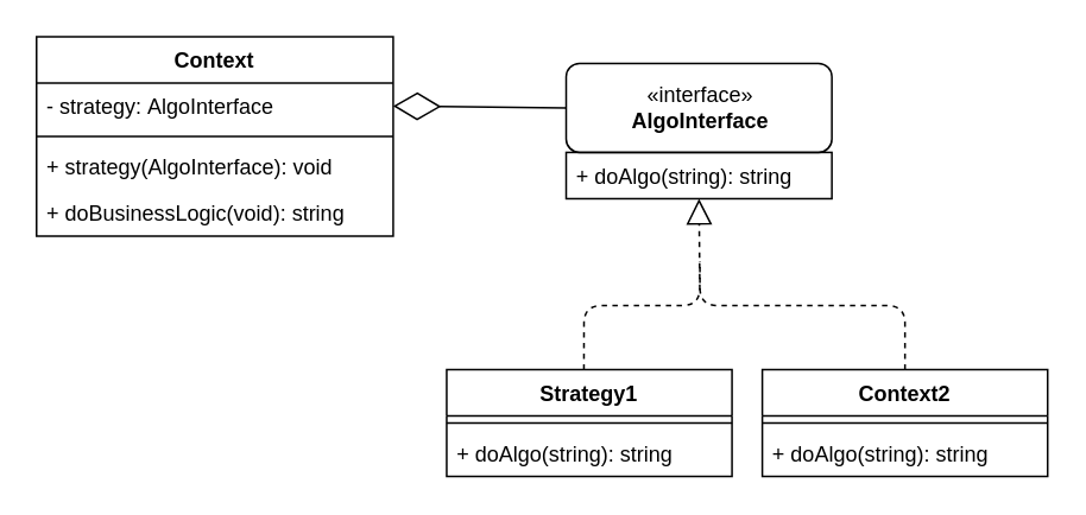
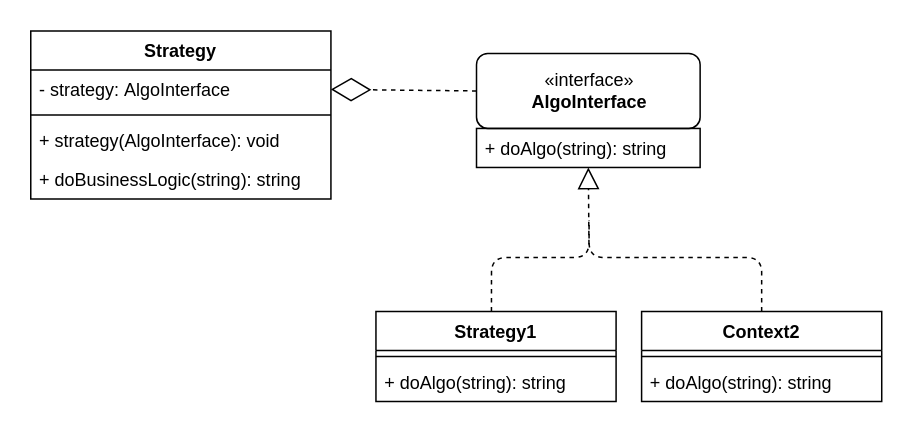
  <mxCell id="0" />
  <mxCell id="1" parent="0" />
- <mxCell id="2" value="Context" style="swimlane;fontStyle=1;align=center;verticalAlign=top;childLayout=stackLayout;horizontal=1;startSize=26;horizontalStack=0;resizeParent=1;resizeParentMax=0;resizeLast=0;collapsible=1;marginBottom=0;" parent="1" vertex="1"><mxGeometry x="20" y="20" width="200" height="112" as="geometry" /></mxCell>
+ <mxCell id="2" value="Strategy" style="swimlane;fontStyle=1;align=center;verticalAlign=top;childLayout=stackLayout;horizontal=1;startSize=26;horizontalStack=0;resizeParent=1;resizeParentMax=0;resizeLast=0;collapsible=1;marginBottom=0;" parent="1" vertex="1"><mxGeometry x="20" y="20" width="200" height="112" as="geometry" /></mxCell>
  <mxCell id="3" value="- strategy: AlgoInterface" style="text;strokeColor=none;fillColor=none;align=left;verticalAlign=top;spacingLeft=4;spacingRight=4;overflow=hidden;rotatable=0;points=[[0,0.5],[1,0.5]];portConstraint=eastwest;" parent="2" vertex="1"><mxGeometry y="26" width="200" height="26" as="geometry" /></mxCell>
  <mxCell id="4" value="" style="line;strokeWidth=1;fillColor=none;align=left;verticalAlign=middle;spacingTop=-1;spacingLeft=3;spacingRight=3;rotatable=0;labelPosition=right;points=[];portConstraint=eastwest;" parent="2" vertex="1"><mxGeometry y="52" width="200" height="8" as="geometry" /></mxCell>
  <mxCell id="5" value="+ strategy(AlgoInterface): void" style="text;strokeColor=none;fillColor=none;align=left;verticalAlign=top;spacingLeft=4;spacingRight=4;overflow=hidden;rotatable=0;points=[[0,0.5],[1,0.5]];portConstraint=eastwest;fontStyle=0" parent="2" vertex="1"><mxGeometry y="60" width="200" height="26" as="geometry" /></mxCell>
- <mxCell id="6" value="+ doBusinessLogic(void): string" style="text;strokeColor=none;fillColor=none;align=left;verticalAlign=top;spacingLeft=4;spacingRight=4;overflow=hidden;rotatable=0;points=[[0,0.5],[1,0.5]];portConstraint=eastwest;" parent="2" vertex="1"><mxGeometry y="86" width="200" height="26" as="geometry" /></mxCell>
+ <mxCell id="6" value="+ doBusinessLogic(string): string" style="text;strokeColor=none;fillColor=none;align=left;verticalAlign=top;spacingLeft=4;spacingRight=4;overflow=hidden;rotatable=0;points=[[0,0.5],[1,0.5]];portConstraint=eastwest;" parent="2" vertex="1"><mxGeometry y="86" width="200" height="26" as="geometry" /></mxCell>
  <mxCell id="7" value="Strategy1" style="swimlane;fontStyle=1;align=center;verticalAlign=top;childLayout=stackLayout;horizontal=1;startSize=26;horizontalStack=0;resizeParent=1;resizeParentMax=0;resizeLast=0;collapsible=1;marginBottom=0;" parent="1" vertex="1"><mxGeometry x="250" y="207" width="160" height="60" as="geometry" /></mxCell>
  <mxCell id="8" value="" style="line;strokeWidth=1;fillColor=none;align=left;verticalAlign=middle;spacingTop=-1;spacingLeft=3;spacingRight=3;rotatable=0;labelPosition=right;points=[];portConstraint=eastwest;" parent="7" vertex="1"><mxGeometry y="26" width="160" height="8" as="geometry" /></mxCell>
  <mxCell id="9" value="+ doAlgo(string): string" style="text;strokeColor=none;fillColor=none;align=left;verticalAlign=top;spacingLeft=4;spacingRight=4;overflow=hidden;rotatable=0;points=[[0,0.5],[1,0.5]];portConstraint=eastwest;" parent="7" vertex="1"><mxGeometry y="34" width="160" height="26" as="geometry" /></mxCell>
- <mxCell id="10" value="" style="endArrow=diamondThin;endFill=0;endSize=24;html=1;entryX=1;entryY=0.5;entryDx=0;entryDy=0;exitX=0;exitY=0.5;exitDx=0;exitDy=0;" parent="1" source="12" target="3" edge="1"><mxGeometry width="160" relative="1" as="geometry"><mxPoint x="469.68" y="57.372" as="sourcePoint" /><mxPoint x="420" y="70" as="targetPoint" /></mxGeometry></mxCell>
+ <mxCell id="10" value="" style="endArrow=diamondThin;endFill=0;endSize=24;html=1;entryX=1;entryY=0.5;entryDx=0;entryDy=0;exitX=0;exitY=0.5;exitDx=0;exitDy=0;dashed=1;" parent="1" source="12" target="3" edge="1"><mxGeometry width="160" relative="1" as="geometry"><mxPoint x="469.68" y="57.372" as="sourcePoint" /><mxPoint x="420" y="70" as="targetPoint" /></mxGeometry></mxCell>
  <mxCell id="11" value="+ doAlgo(string): string" style="text;strokeColor=none;fillColor=none;align=left;verticalAlign=top;spacingLeft=4;spacingRight=4;overflow=hidden;rotatable=0;points=[[0,0.5],[1,0.5]];portConstraint=eastwest;" parent="1" vertex="1"><mxGeometry x="317" y="85" width="149" height="26" as="geometry" /></mxCell>
  <mxCell id="12" value="«interface»&lt;br&gt;&lt;b&gt;AlgoInterface&lt;/b&gt;" style="html=1;rounded=1;" parent="1" vertex="1"><mxGeometry x="317" y="35" width="149" height="50" as="geometry" /></mxCell>
  <mxCell id="13" value="" style="html=1;fillColor=none;" parent="1" vertex="1"><mxGeometry x="317" y="85" width="149" height="26" as="geometry" /></mxCell>
  <mxCell id="14" value="" style="endArrow=block;dashed=1;endFill=0;endSize=12;html=1;entryX=0.5;entryY=1;entryDx=0;entryDy=0;exitX=0.481;exitY=-0.001;exitDx=0;exitDy=0;exitPerimeter=0;" parent="1" source="7" target="13" edge="1"><mxGeometry width="160" relative="1" as="geometry"><mxPoint x="325" y="173" as="sourcePoint" /><mxPoint x="489" y="211" as="targetPoint" /><Array as="points"><mxPoint x="327" y="171" /><mxPoint x="392" y="171" /></Array></mxGeometry></mxCell>
  <mxCell id="15" value="Context2" style="swimlane;fontStyle=1;align=center;verticalAlign=top;childLayout=stackLayout;horizontal=1;startSize=26;horizontalStack=0;resizeParent=1;resizeParentMax=0;resizeLast=0;collapsible=1;marginBottom=0;" parent="1" vertex="1"><mxGeometry x="427" y="207" width="160" height="60" as="geometry" /></mxCell>
  <mxCell id="16" value="" style="line;strokeWidth=1;fillColor=none;align=left;verticalAlign=middle;spacingTop=-1;spacingLeft=3;spacingRight=3;rotatable=0;labelPosition=right;points=[];portConstraint=eastwest;" parent="15" vertex="1"><mxGeometry y="26" width="160" height="8" as="geometry" /></mxCell>
  <mxCell id="17" value="+ doAlgo(string): string" style="text;strokeColor=none;fillColor=none;align=left;verticalAlign=top;spacingLeft=4;spacingRight=4;overflow=hidden;rotatable=0;points=[[0,0.5],[1,0.5]];portConstraint=eastwest;" parent="15" vertex="1"><mxGeometry y="34" width="160" height="26" as="geometry" /></mxCell>
  <mxCell id="18" value="" style="endArrow=none;dashed=1;html=1;" parent="1" edge="1"><mxGeometry width="50" height="50" relative="1" as="geometry"><mxPoint x="507" y="207" as="sourcePoint" /><mxPoint x="392" y="146" as="targetPoint" /><Array as="points"><mxPoint x="507" y="171" /><mxPoint x="392" y="171" /></Array></mxGeometry></mxCell>
